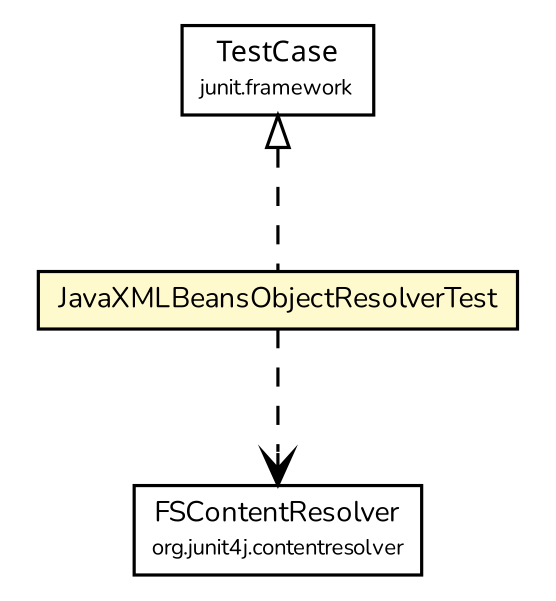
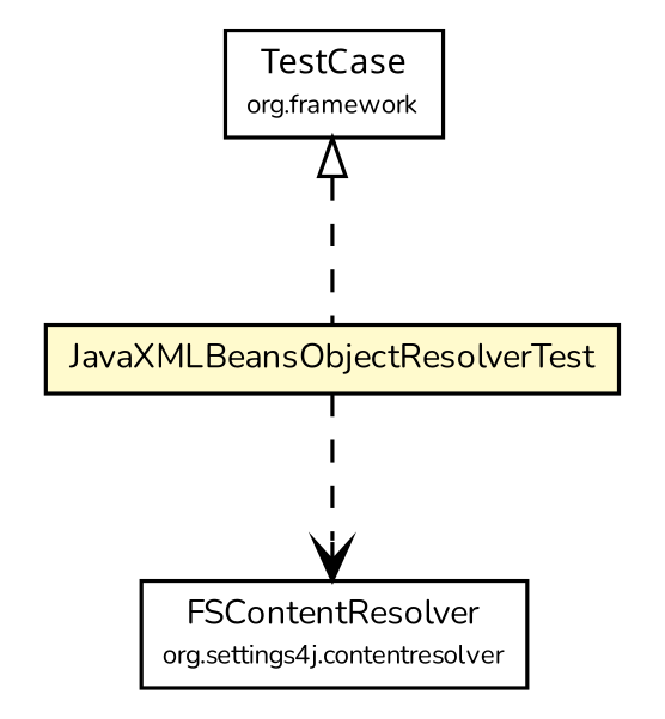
  digraph {
    fontname=Nunito
    node [fontcolor=black fontname=Nunito fontsize=9.0 shape=plaintext]
    edge [fontname=Nunito headport=p labelfontname=arial labelfontsize=10 style=dashed tailport=p]
    n1 [label=<<table border="0" cellborder="1" cellspacing="0" cellpadding="2" port="p" bgcolor="lemonChiffon" href="./JavaXMLBeansObjectResolverTest.html"> 		<tr><td><table border="0" cellspacing="0" cellpadding="1"> 			<tr><td> JavaXMLBeansObjectResolverTest </td></tr> 		</table></td></tr> 		</table>>]
-   n2 [label=<<table border="0" cellborder="1" cellspacing="0" cellpadding="2" port="p"> 		<tr><td><table border="0" cellspacing="0" cellpadding="1"> 			<tr><td> FSContentResolver </td></tr> 			<tr><td><font point-size="7.0"> org.junit4j.contentresolver </font></td></tr> 		</table></td></tr> 		</table>>]
-   n3 [label=<<table border="0" cellborder="1" cellspacing="0" cellpadding="2" port="p" href="http://junit.org/junit/javadoc/3.8.1/junit/framework/TestCase.html"> 		<tr><td><table border="0" cellspacing="0" cellpadding="1"> 			<tr><td><font face="ariali"> TestCase </font></td></tr> 			<tr><td><font point-size="7.0"> junit.framework </font></td></tr> 		</table></td></tr> 		</table>>]
+   n2 [label=<<table border="0" cellborder="1" cellspacing="0" cellpadding="2" port="p"> 		<tr><td><table border="0" cellspacing="0" cellpadding="1"> 			<tr><td> FSContentResolver </td></tr> 			<tr><td><font point-size="7.0"> org.settings4j.contentresolver </font></td></tr> 		</table></td></tr> 		</table>>]
+   n3 [label=<<table border="0" cellborder="1" cellspacing="0" cellpadding="2" port="p" href="http://junit.org/junit/javadoc/3.8.1/junit/framework/TestCase.html"> 		<tr><td><table border="0" cellspacing="0" cellpadding="1"> 			<tr><td><font face="ariali"> TestCase </font></td></tr> 			<tr><td><font point-size="7.0"> org.framework </font></td></tr> 		</table></td></tr> 		</table>>]
    n1 -> n2 [arrowhead=open color=black fontcolor=black fontsize=10.0]
    n3 -> n1 [arrowtail=empty dir=back fontsize=10]
  }
